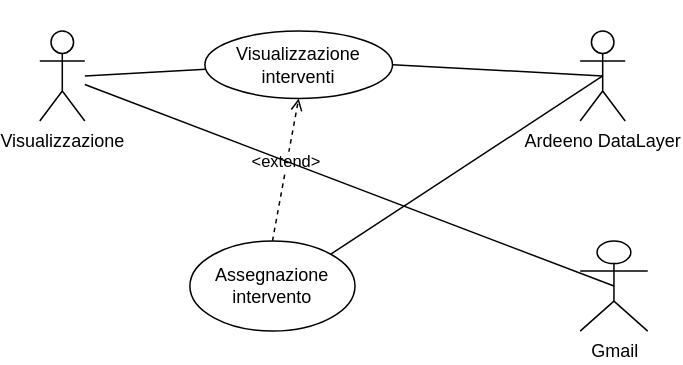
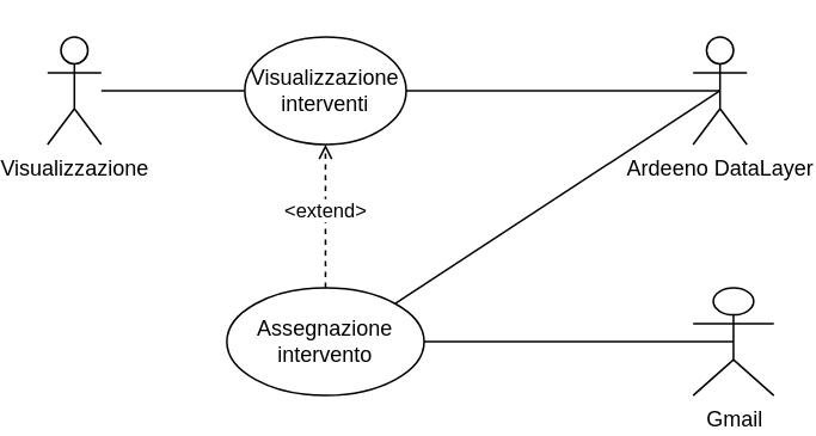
  <mxCell id="0" />
  <mxCell id="1" parent="0" />
  <mxCell id="2" value="&lt;div&gt;Visualizzazione&lt;/div&gt;" style="shape=umlActor;verticalLabelPosition=bottom;verticalAlign=top;html=1;outlineConnect=0;" parent="1" vertex="1"><mxGeometry x="20" y="20" width="30" height="60" as="geometry" /></mxCell>
  <mxCell id="3" value="" style="rounded=0;jumpStyle=none;orthogonalLoop=1;jettySize=auto;html=1;strokeWidth=1;endArrow=none;endFill=0;" parent="1" source="4" edge="1"><mxGeometry relative="1" as="geometry"><mxPoint x="50" y="50" as="targetPoint" /></mxGeometry></mxCell>
- <mxCell id="4" value="Visualizzazione&lt;br&gt;interventi" style="ellipse;whiteSpace=wrap;html=1;" parent="1" vertex="1"><mxGeometry x="130" y="20" width="125" height="45" as="geometry" /></mxCell>
+ <mxCell id="4" value="Visualizzazione&lt;br&gt;interventi" style="ellipse;whiteSpace=wrap;html=1;" parent="1" vertex="1"><mxGeometry x="130" y="20" width="90" height="60" as="geometry" /></mxCell>
  <mxCell id="5" style="rounded=0;orthogonalLoop=1;jettySize=auto;html=1;exitX=0.5;exitY=0;exitDx=0;exitDy=0;endArrow=open;endFill=0;dashed=1;strokeWidth=1;jumpStyle=none;entryX=0.5;entryY=1;entryDx=0;entryDy=0;" parent="1" source="8" target="4" edge="1"><mxGeometry relative="1" as="geometry"><mxPoint x="200" y="110" as="targetPoint" /></mxGeometry></mxCell>
  <mxCell id="6" value="&amp;lt;extend&amp;gt;" style="edgeLabel;html=1;align=center;verticalAlign=middle;resizable=0;points=[];" parent="5" vertex="1" connectable="0"><mxGeometry x="0.109" y="1" relative="1" as="geometry"><mxPoint as="offset" /></mxGeometry></mxCell>
  <mxCell id="7" style="rounded=0;jumpStyle=none;orthogonalLoop=1;jettySize=auto;html=1;exitX=1;exitY=0;exitDx=0;exitDy=0;strokeWidth=1;endArrow=none;endFill=0;entryX=0.5;entryY=0.5;entryDx=0;entryDy=0;entryPerimeter=0;" parent="1" source="8" target="10" edge="1"><mxGeometry relative="1" as="geometry"><mxPoint x="380" y="70" as="targetPoint" /></mxGeometry></mxCell>
  <mxCell id="8" value="Assegnazione intervento" style="ellipse;whiteSpace=wrap;html=1;" parent="1" vertex="1"><mxGeometry x="120" y="160" width="110" height="60" as="geometry" /></mxCell>
  <mxCell id="9" style="rounded=0;orthogonalLoop=1;jettySize=auto;html=1;endArrow=none;endFill=0;entryX=1;entryY=0.5;entryDx=0;entryDy=0;exitX=0.5;exitY=0.5;exitDx=0;exitDy=0;exitPerimeter=0;" parent="1" source="10" target="4" edge="1"><mxGeometry relative="1" as="geometry"><mxPoint x="250" y="55" as="targetPoint" /><mxPoint x="370" y="50" as="sourcePoint" /></mxGeometry></mxCell>
  <mxCell id="10" value="Ardeeno DataLayer" style="shape=umlActor;verticalLabelPosition=bottom;verticalAlign=top;html=1;outlineConnect=0;" parent="1" vertex="1"><mxGeometry x="380" y="20" width="30" height="60" as="geometry" /></mxCell>
- <mxCell id="11" style="edgeStyle=none;html=1;exitX=0.5;exitY=0.5;exitDx=0;exitDy=0;exitPerimeter=0;endArrow=none;endFill=0;" edge="1" parent="1" source="12" target="2"><mxGeometry relative="1" as="geometry" /></mxCell>
+ <mxCell id="11" style="edgeStyle=none;html=1;exitX=0.5;exitY=0.5;exitDx=0;exitDy=0;exitPerimeter=0;entryX=1;entryY=0.5;entryDx=0;entryDy=0;endArrow=none;endFill=0;" edge="1" parent="1" source="12" target="8"><mxGeometry relative="1" as="geometry" /></mxCell>
  <mxCell id="12" value="Gmail" style="shape=umlActor;verticalLabelPosition=bottom;verticalAlign=top;html=1;outlineConnect=0;" vertex="1" parent="1"><mxGeometry x="380" y="160" width="45" height="60" as="geometry" /></mxCell>
